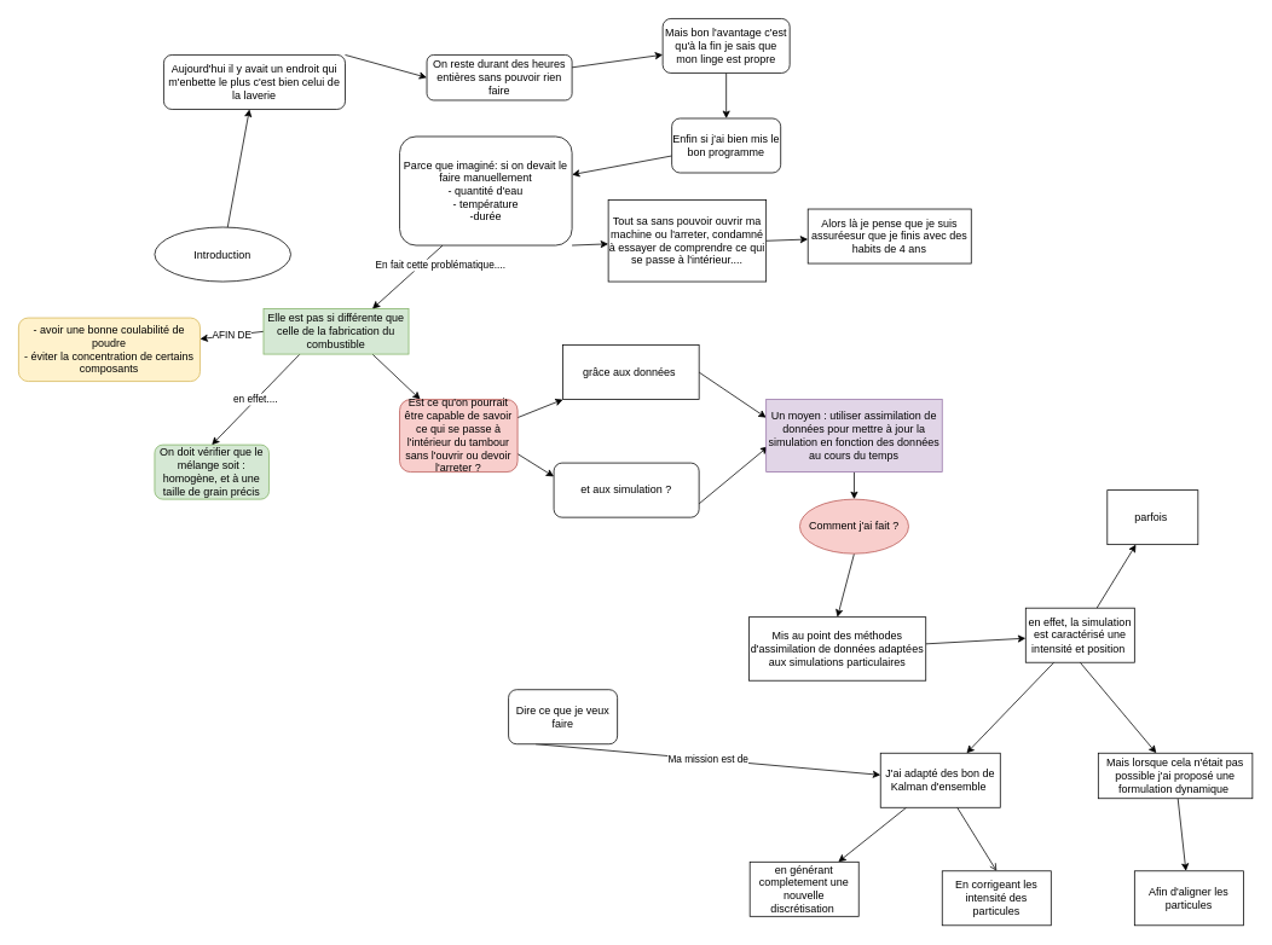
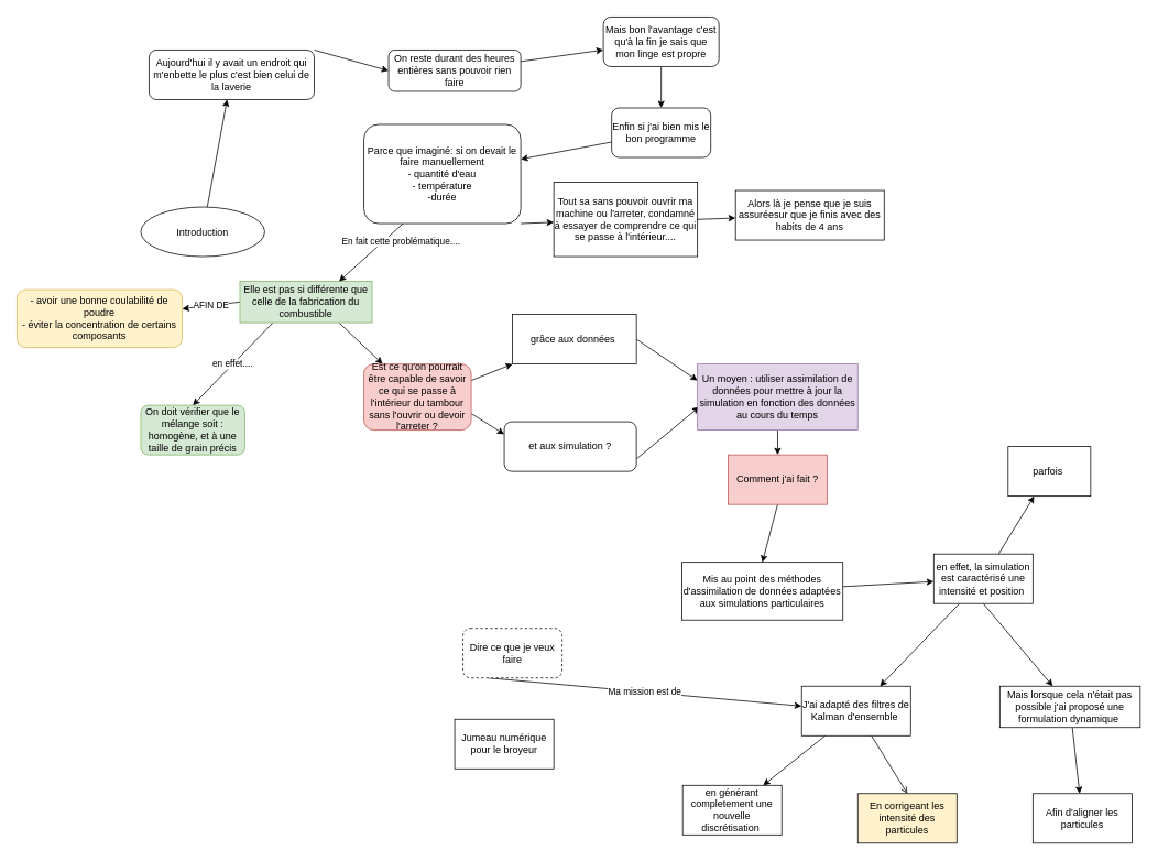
  <mxCell id="0" />
  <mxCell id="1" parent="0" />
  <mxCell id="2" style="edgeStyle=none;html=1;" edge="1" parent="1" source="3" target="14"><mxGeometry relative="1" as="geometry" /></mxCell>
  <mxCell id="3" value="Introduction" style="ellipse" vertex="1" parent="1"><mxGeometry y="250" width="150" height="60" as="geometry" x="170" /></mxCell>
  <mxCell id="4" value="Ma mission est de" style="edgeStyle=none;html=1;exitX=0.25;exitY=1;exitDx=0;exitDy=0;" edge="1" parent="1" source="5" target="47"><mxGeometry relative="1" as="geometry" /></mxCell>
- <mxCell id="5" value="Dire ce que je veux faire" style="rounded=1;whiteSpace=wrap;html=1;" vertex="1" parent="1"><mxGeometry x="560" y="760" width="120" height="60" as="geometry" /></mxCell>
+ <mxCell id="5" value="Dire ce que je veux faire" style="rounded=1;whiteSpace=wrap;html=1;dashed=1;" vertex="1" parent="1"><mxGeometry x="560" y="760" width="120" height="60" as="geometry" /></mxCell>
+ <mxCell id="6" value="Jumeau numérique pour le broyeur" style="rounded=0;whiteSpace=wrap;html=1;" vertex="1" parent="1"><mxGeometry x="550" y="870" width="120" height="60" as="geometry" /></mxCell>
  <mxCell id="7" value="AFIN DE" style="edgeStyle=none;html=1;exitX=0;exitY=0.5;exitDx=0;exitDy=0;" edge="1" parent="1" source="12" target="9"><mxGeometry relative="1" as="geometry" /></mxCell>
  <mxCell id="8" value="On doit vérifier que le mélange soit : homogène, et à une taille de grain précis" style="whiteSpace=wrap;html=1;rounded=1;fillColor=#d5e8d4;strokeColor=#82b366;" vertex="1" parent="1"><mxGeometry y="490" width="126" height="60" as="geometry" x="170" /></mxCell>
  <mxCell id="9" value="- avoir une bonne coulabilité de poudre&lt;br&gt;- éviter la concentration de certains composants" style="whiteSpace=wrap;html=1;rounded=1;fillColor=#fff2cc;strokeColor=#d6b656;" vertex="1" parent="1"><mxGeometry x="20" y="350" width="200" height="70" as="geometry" /></mxCell>
  <mxCell id="10" value="en effet...." style="edgeStyle=none;html=1;exitX=0.25;exitY=1;exitDx=0;exitDy=0;entryX=0.5;entryY=0;entryDx=0;entryDy=0;" edge="1" parent="1" source="12" target="8"><mxGeometry relative="1" as="geometry" /></mxCell>
  <mxCell id="11" style="edgeStyle=none;html=1;exitX=0.75;exitY=1;exitDx=0;exitDy=0;" edge="1" parent="1" source="12" target="30"><mxGeometry relative="1" as="geometry" /></mxCell>
  <mxCell id="12" value="Elle est pas si différente que celle de la fabrication du combustible" style="rounded=0;whiteSpace=wrap;html=1;fillColor=#d5e8d4;strokeColor=#82b366;" vertex="1" parent="1"><mxGeometry x="290" y="340" width="160" height="50" as="geometry" /></mxCell>
  <mxCell id="13" style="edgeStyle=none;html=1;exitX=1;exitY=0;exitDx=0;exitDy=0;entryX=0;entryY=0.5;entryDx=0;entryDy=0;" edge="1" parent="1" source="14" target="16"><mxGeometry relative="1" as="geometry" /></mxCell>
  <mxCell id="14" value="Aujourd'hui il y avait un endroit qui m'enbette le plus c'est bien celui de la laverie" style="rounded=1;whiteSpace=wrap;html=1;labelBackgroundColor=none;" vertex="1" parent="1"><mxGeometry x="180" y="60" width="200" height="60" as="geometry" /></mxCell>
  <mxCell id="15" value="" style="edgeStyle=none;html=1;" edge="1" parent="1" source="16" target="18"><mxGeometry relative="1" as="geometry" /></mxCell>
  <mxCell id="16" value="On reste durant des heures entières sans pouvoir rien faire" style="rounded=1;whiteSpace=wrap;html=1;labelBackgroundColor=none;" vertex="1" parent="1"><mxGeometry x="470" y="60" width="160" height="50" as="geometry" /></mxCell>
  <mxCell id="17" value="" style="edgeStyle=none;html=1;" edge="1" parent="1" source="18" target="20"><mxGeometry relative="1" as="geometry" /></mxCell>
  <mxCell id="18" value="Mais bon l'avantage c'est qu'à la fin je sais que mon linge est propre" style="whiteSpace=wrap;html=1;rounded=1;labelBackgroundColor=none;" vertex="1" parent="1"><mxGeometry x="730" y="20" width="140" height="60" as="geometry" /></mxCell>
  <mxCell id="19" value="" style="edgeStyle=none;html=1;" edge="1" parent="1" source="20" target="25"><mxGeometry relative="1" as="geometry" /></mxCell>
  <mxCell id="20" value="Enfin si j'ai bien mis le bon programme" style="whiteSpace=wrap;html=1;rounded=1;labelBackgroundColor=none;" vertex="1" parent="1"><mxGeometry x="740" y="130" width="120" height="60" as="geometry" /></mxCell>
  <mxCell id="21" style="edgeStyle=none;html=1;exitX=0.25;exitY=1;exitDx=0;exitDy=0;entryX=0.75;entryY=0;entryDx=0;entryDy=0;" edge="1" parent="1" source="25" target="12"><mxGeometry relative="1" as="geometry" /></mxCell>
  <mxCell id="22" value="En fait cette problématique...." style="edgeLabel;html=1;align=center;verticalAlign=middle;resizable=0;points=[];" vertex="1" connectable="0" parent="21"><mxGeometry x="-0.096" y="4" relative="1" as="geometry"><mxPoint x="29" y="-13" as="offset" /></mxGeometry></mxCell>
  <mxCell id="23" style="edgeStyle=none;html=1;exitX=1;exitY=0.5;exitDx=0;exitDy=0;" edge="1" parent="1" source="27" target="26"><mxGeometry relative="1" as="geometry"><mxPoint x="710" y="240" as="targetPoint" /></mxGeometry></mxCell>
  <mxCell id="24" style="edgeStyle=none;html=1;exitX=1;exitY=1;exitDx=0;exitDy=0;" edge="1" parent="1" source="25" target="27"><mxGeometry relative="1" as="geometry"><mxPoint x="660" y="300" as="targetPoint" /></mxGeometry></mxCell>
  <mxCell id="25" value="Parce que imaginé: si on devait le faire manuellement&lt;br&gt;- quantité d'eau&lt;br&gt;- température&lt;br&gt;-durée" style="whiteSpace=wrap;html=1;rounded=1;labelBackgroundColor=none;" vertex="1" parent="1"><mxGeometry x="440" y="150" width="190" height="120" as="geometry" /></mxCell>
  <mxCell id="26" value="Alors là je pense que je suis assuréesur que je finis avec des habits de 4 ans" style="rounded=0;whiteSpace=wrap;html=1;labelBackgroundColor=none;" vertex="1" parent="1"><mxGeometry x="890" y="230" width="180" height="60" as="geometry" /></mxCell>
  <mxCell id="27" value="Tout sa sans pouvoir ouvrir ma machine ou l'arreter, condamné à essayer de comprendre ce qui se passe à l'intérieur...." style="rounded=0;whiteSpace=wrap;html=1;labelBackgroundColor=none;" vertex="1" parent="1"><mxGeometry x="670" y="220" width="174" height="90" as="geometry" /></mxCell>
  <mxCell id="28" style="edgeStyle=none;html=1;exitX=1;exitY=0.25;exitDx=0;exitDy=0;" edge="1" parent="1" source="30" target="32"><mxGeometry relative="1" as="geometry"><mxPoint x="630" y="430" as="targetPoint" /></mxGeometry></mxCell>
  <mxCell id="29" style="edgeStyle=none;html=1;exitX=1;exitY=0.75;exitDx=0;exitDy=0;entryX=0;entryY=0.25;entryDx=0;entryDy=0;" edge="1" parent="1" source="30" target="34"><mxGeometry relative="1" as="geometry" /></mxCell>
  <mxCell id="30" value="Est ce qu'on pourrait être capable de savoir ce qui se passe à l'intérieur du tambour sans l'ouvrir ou devoir l'arreter ?" style="rounded=1;whiteSpace=wrap;html=1;labelBackgroundColor=none;fillColor=#f8cecc;strokeColor=#b85450;" vertex="1" parent="1"><mxGeometry x="440" y="440" width="130" height="80" as="geometry" /></mxCell>
  <mxCell id="31" style="edgeStyle=none;html=1;exitX=1;exitY=0.5;exitDx=0;exitDy=0;entryX=0;entryY=0.25;entryDx=0;entryDy=0;" edge="1" parent="1" source="32" target="36"><mxGeometry relative="1" as="geometry" /></mxCell>
  <mxCell id="32" value="grâce aux données&amp;nbsp;" style="rounded=0;whiteSpace=wrap;html=1;labelBackgroundColor=none;" vertex="1" parent="1"><mxGeometry x="620" y="380" width="150" height="60" as="geometry" /></mxCell>
  <mxCell id="33" style="edgeStyle=none;html=1;exitX=1;exitY=0.75;exitDx=0;exitDy=0;entryX=0.011;entryY=0.648;entryDx=0;entryDy=0;entryPerimeter=0;" edge="1" parent="1" source="34" target="36"><mxGeometry relative="1" as="geometry" /></mxCell>
  <mxCell id="34" value="et aux simulation ?" style="whiteSpace=wrap;html=1;labelBackgroundColor=none;rounded=1;" vertex="1" parent="1"><mxGeometry x="610" y="510" width="160" height="60" as="geometry" /></mxCell>
  <mxCell id="35" style="edgeStyle=none;html=1;exitX=0.5;exitY=1;exitDx=0;exitDy=0;entryX=0.5;entryY=0;entryDx=0;entryDy=0;" edge="1" parent="1" source="36" target="38"><mxGeometry relative="1" as="geometry" /></mxCell>
  <mxCell id="36" value="Un moyen : utiliser assimilation de données pour mettre à jour la simulation en fonction des données au cours du temps" style="rounded=0;whiteSpace=wrap;html=1;labelBackgroundColor=none;fillColor=#e1d5e7;strokeColor=#9673a6;" vertex="1" parent="1"><mxGeometry x="844" y="440" width="194" height="80" as="geometry" /></mxCell>
  <mxCell id="37" style="edgeStyle=none;html=1;exitX=0.5;exitY=1;exitDx=0;exitDy=0;entryX=0.5;entryY=0;entryDx=0;entryDy=0;" edge="1" parent="1" source="38" target="40"><mxGeometry relative="1" as="geometry" /></mxCell>
- <mxCell id="38" value="Comment j'ai fait ?" style="ellipse;whiteSpace=wrap;html=1;labelBackgroundColor=none;fillColor=#f8cecc;strokeColor=#b85450;" vertex="1" parent="1"><mxGeometry x="881" y="550" width="120" height="60" as="geometry" /></mxCell>
+ <mxCell id="38" value="Comment j'ai fait ?" style="rounded=0;whiteSpace=wrap;html=1;labelBackgroundColor=none;fillColor=#f8cecc;strokeColor=#b85450;" vertex="1" parent="1"><mxGeometry x="881" y="550" width="120" height="60" as="geometry" /></mxCell>
  <mxCell id="39" value="" style="edgeStyle=none;html=1;" edge="1" parent="1" source="40" target="44"><mxGeometry relative="1" as="geometry" /></mxCell>
  <mxCell id="40" value="Mis au point des méthodes d'assimilation de données adaptées aux simulations particulaires" style="rounded=0;whiteSpace=wrap;html=1;labelBackgroundColor=none;" vertex="1" parent="1"><mxGeometry x="825" y="680" width="195" height="70" as="geometry" /></mxCell>
  <mxCell id="41" value="" style="edgeStyle=none;html=1;" edge="1" parent="1" source="44" target="47"><mxGeometry relative="1" as="geometry" /></mxCell>
  <mxCell id="42" style="edgeStyle=none;html=1;exitX=0.5;exitY=1;exitDx=0;exitDy=0;" edge="1" parent="1" source="44" target="50"><mxGeometry relative="1" as="geometry"><mxPoint x="1160" y="830" as="targetPoint" /></mxGeometry></mxCell>
  <mxCell id="43" value="" style="edgeStyle=none;html=1;" edge="1" parent="1" source="44" target="53"><mxGeometry relative="1" as="geometry" /></mxCell>
  <mxCell id="44" value="en effet, la simulation est caractérisé une intensité et position&amp;nbsp;" style="whiteSpace=wrap;html=1;rounded=0;labelBackgroundColor=none;" vertex="1" parent="1"><mxGeometry x="1130" y="670" width="120" height="60" as="geometry" /></mxCell>
  <mxCell id="45" value="" style="edgeStyle=none;html=1;" edge="1" parent="1" source="47" target="48"><mxGeometry relative="1" as="geometry" /></mxCell>
  <mxCell id="46" style="edgeStyle=none;html=1;entryX=0.5;entryY=0;entryDx=0;entryDy=0;endArrow=open;" edge="1" parent="1" source="47" target="52"><mxGeometry relative="1" as="geometry" /></mxCell>
- <mxCell id="47" value="J'ai adapté des bon de Kalman d'ensemble&amp;nbsp;" style="whiteSpace=wrap;html=1;rounded=0;labelBackgroundColor=none;" vertex="1" parent="1"><mxGeometry x="970" y="830" width="132" height="60" as="geometry" /></mxCell>
+ <mxCell id="47" value="J'ai adapté des filtres de Kalman d'ensemble&amp;nbsp;" style="whiteSpace=wrap;html=1;rounded=0;labelBackgroundColor=none;" vertex="1" parent="1"><mxGeometry x="970" y="830" width="132" height="60" as="geometry" /></mxCell>
  <mxCell id="48" value="en générant completement une nouvelle discrétisation&amp;nbsp;" style="whiteSpace=wrap;html=1;rounded=0;labelBackgroundColor=none;" vertex="1" parent="1"><mxGeometry x="826" y="950" width="120" height="60" as="geometry" /></mxCell>
  <mxCell id="49" value="" style="edgeStyle=none;html=1;" edge="1" parent="1" source="50" target="51"><mxGeometry relative="1" as="geometry" /></mxCell>
  <mxCell id="50" value="Mais lorsque cela n'était pas possible j'ai proposé une formulation dynamique&amp;nbsp;" style="rounded=0;whiteSpace=wrap;html=1;labelBackgroundColor=none;" vertex="1" parent="1"><mxGeometry x="1210" y="830" width="170" height="50" as="geometry" /></mxCell>
  <mxCell id="51" value="Afin d'aligner les particules" style="whiteSpace=wrap;html=1;rounded=0;labelBackgroundColor=none;" vertex="1" parent="1"><mxGeometry x="1250" y="960" width="120" height="60" as="geometry" /></mxCell>
- <mxCell id="52" value="En corrigeant les intensité des particules" style="whiteSpace=wrap;html=1;rounded=0;labelBackgroundColor=none;" vertex="1" parent="1"><mxGeometry x="1038" y="960" width="120" height="60" as="geometry" /></mxCell>
+ <mxCell id="52" value="En corrigeant les intensité des particules" style="whiteSpace=wrap;html=1;rounded=0;labelBackgroundColor=none;fillColor=#fff2cc;" vertex="1" parent="1"><mxGeometry x="1038" y="960" width="120" height="60" as="geometry" /></mxCell>
  <mxCell id="53" value="parfois&amp;nbsp;" style="whiteSpace=wrap;html=1;rounded=0;labelBackgroundColor=none;" vertex="1" parent="1"><mxGeometry x="1220" y="540" width="100" height="60" as="geometry" /></mxCell>
